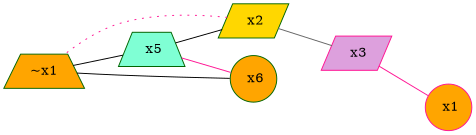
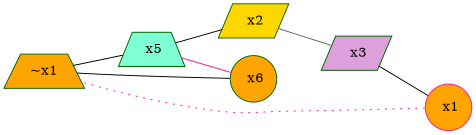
  strict graph {
    rankdir=LR
    node [color=darkgreen fillcolor=orange shape=trapezium style=filled]
    edge [color=black]
    "~x1"
    " x1" [color=deeppink shape=circle]
    " x2" [fillcolor=gold shape=parallelogram]
-   " x3" [color=deeppink fillcolor=plum shape=parallelogram]
+   " x3" [fillcolor=plum shape=parallelogram]
    " x5" [fillcolor=aquamarine]
    " x6" [shape=circle]
    "~x1" -- " x5"
-   " x2" -- "~x1" [color=deeppink style=dotted]
+   " x1" -- "~x1" [color=deeppink style=dotted]
    " x2" -- " x3" [color=gray40]
-   " x3" -- " x1" [color=deeppink]
+   " x3" -- " x1"
    " x5" -- " x2"
    " x5" -- " x6" [color=deeppink]
    " x6" -- "~x1"
  }
